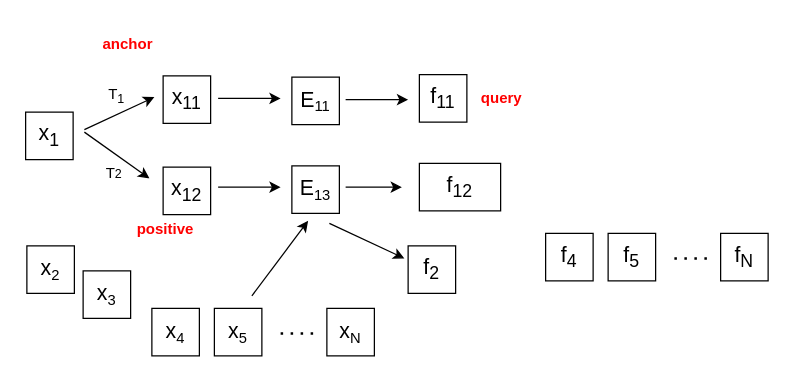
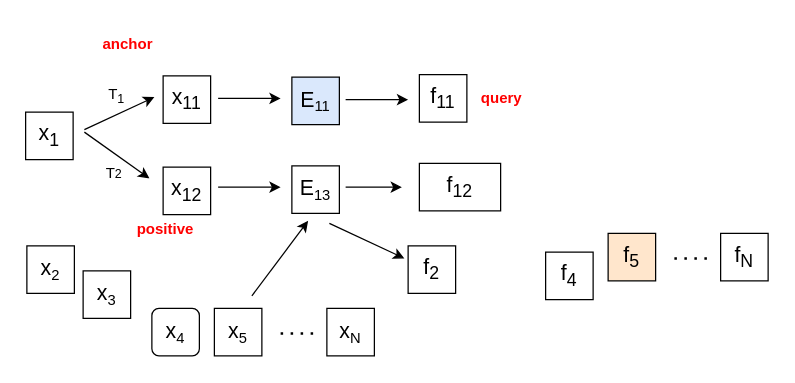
  <mxCell id="0" />
  <mxCell id="1" parent="0" />
  <mxCell id="2" value="&lt;font style=&quot;font-size: 17px;&quot;&gt;x&lt;sub&gt;1&lt;/sub&gt;&lt;/font&gt;" style="whiteSpace=wrap;html=1;aspect=fixed;" vertex="1" parent="1"><mxGeometry x="20" y="89" width="38" height="38" as="geometry" /></mxCell>
  <mxCell id="3" value="&lt;font style=&quot;font-size: 17px;&quot;&gt;x&lt;sub&gt;11&lt;/sub&gt;&lt;/font&gt;" style="whiteSpace=wrap;html=1;aspect=fixed;" vertex="1" parent="1"><mxGeometry x="130" y="60" width="38" height="38" as="geometry" /></mxCell>
  <mxCell id="4" value="&lt;font style=&quot;font-size: 17px;&quot;&gt;x&lt;sub&gt;12&lt;/sub&gt;&lt;/font&gt;" style="whiteSpace=wrap;html=1;aspect=fixed;" vertex="1" parent="1"><mxGeometry x="130" y="133" width="38" height="38" as="geometry" /></mxCell>
  <mxCell id="5" value="" style="endArrow=classic;html=1;rounded=0;" edge="1" parent="1"><mxGeometry width="50" height="50" relative="1" as="geometry"><mxPoint x="67" y="103" as="sourcePoint" /><mxPoint x="123" y="77" as="targetPoint" /></mxGeometry></mxCell>
  <mxCell id="6" value="" style="endArrow=classic;html=1;rounded=0;" edge="1" parent="1"><mxGeometry width="50" height="50" relative="1" as="geometry"><mxPoint x="67" y="105" as="sourcePoint" /><mxPoint x="119" y="142" as="targetPoint" /></mxGeometry></mxCell>
  <mxCell id="7" value="T&lt;sub&gt;1&lt;/sub&gt;" style="text;strokeColor=none;align=center;fillColor=none;html=1;verticalAlign=middle;whiteSpace=wrap;rounded=0;" vertex="1" parent="1"><mxGeometry x="63" y="61" width="60" height="30" as="geometry" /></mxCell>
  <mxCell id="8" value="T&lt;span style=&quot;font-size: 10px;&quot;&gt;2&lt;/span&gt;" style="text;strokeColor=none;align=center;fillColor=none;html=1;verticalAlign=middle;whiteSpace=wrap;rounded=0;" vertex="1" parent="1"><mxGeometry x="61" y="123" width="60" height="30" as="geometry" /></mxCell>
  <mxCell id="9" value="&lt;font color=&quot;#ff0000&quot;&gt;&lt;b&gt;anchor&lt;/b&gt;&lt;/font&gt;" style="text;strokeColor=none;align=center;fillColor=none;html=1;verticalAlign=middle;whiteSpace=wrap;rounded=0;" vertex="1" parent="1"><mxGeometry x="72" y="20" width="60" height="30" as="geometry" /></mxCell>
  <mxCell id="10" value="&lt;font color=&quot;#ff0000&quot;&gt;&lt;b&gt;positive&lt;/b&gt;&lt;/font&gt;" style="text;strokeColor=none;align=center;fillColor=none;html=1;verticalAlign=middle;whiteSpace=wrap;rounded=0;" vertex="1" parent="1"><mxGeometry x="102" y="168" width="60" height="30" as="geometry" /></mxCell>
  <mxCell id="11" value="" style="endArrow=classic;html=1;rounded=0;" edge="1" parent="1"><mxGeometry width="50" height="50" relative="1" as="geometry"><mxPoint x="174" y="78" as="sourcePoint" /><mxPoint x="224" y="78" as="targetPoint" /></mxGeometry></mxCell>
- <mxCell id="12" value="&lt;span style=&quot;font-size: 17px;&quot;&gt;E&lt;/span&gt;&lt;span style=&quot;font-size: 14.167px;&quot;&gt;&lt;sub&gt;11&lt;/sub&gt;&lt;/span&gt;" style="whiteSpace=wrap;html=1;aspect=fixed;" vertex="1" parent="1"><mxGeometry x="233" y="61" width="38" height="38" as="geometry" /></mxCell>
+ <mxCell id="12" value="&lt;span style=&quot;font-size: 17px;&quot;&gt;E&lt;/span&gt;&lt;span style=&quot;font-size: 14.167px;&quot;&gt;&lt;sub&gt;11&lt;/sub&gt;&lt;/span&gt;" style="whiteSpace=wrap;html=1;aspect=fixed;fillColor=#dae8fc;" vertex="1" parent="1"><mxGeometry x="233" y="61" width="38" height="38" as="geometry" /></mxCell>
  <mxCell id="13" value="" style="endArrow=classic;html=1;rounded=0;" edge="1" parent="1"><mxGeometry width="50" height="50" relative="1" as="geometry"><mxPoint x="276" y="79" as="sourcePoint" /><mxPoint x="326" y="79" as="targetPoint" /></mxGeometry></mxCell>
  <mxCell id="14" value="&lt;span style=&quot;font-size: 17px;&quot;&gt;f&lt;sub&gt;11&lt;/sub&gt;&lt;/span&gt;" style="whiteSpace=wrap;html=1;aspect=fixed;" vertex="1" parent="1"><mxGeometry x="335" y="59" width="38" height="38" as="geometry" /></mxCell>
  <mxCell id="15" value="" style="endArrow=classic;html=1;rounded=0;" edge="1" parent="1"><mxGeometry width="50" height="50" relative="1" as="geometry"><mxPoint x="174" y="149" as="sourcePoint" /><mxPoint x="224" y="149" as="targetPoint" /></mxGeometry></mxCell>
  <mxCell id="16" value="&lt;span style=&quot;font-size: 17px;&quot;&gt;E&lt;/span&gt;&lt;span style=&quot;font-size: 14.167px;&quot;&gt;&lt;sub&gt;13&lt;/sub&gt;&lt;/span&gt;" style="whiteSpace=wrap;html=1;aspect=fixed;" vertex="1" parent="1"><mxGeometry x="233" y="132" width="38" height="38" as="geometry" /></mxCell>
  <mxCell id="17" value="" style="endArrow=classic;html=1;rounded=0;" edge="1" parent="1"><mxGeometry width="50" height="50" relative="1" as="geometry"><mxPoint x="276" y="149" as="sourcePoint" /><mxPoint x="321" y="149" as="targetPoint" /></mxGeometry></mxCell>
  <mxCell id="18" value="&lt;span style=&quot;font-size: 17px;&quot;&gt;f&lt;sub&gt;12&lt;/sub&gt;&lt;/span&gt;" style="whiteSpace=wrap;html=1;aspect=fixed;" vertex="1" parent="1"><mxGeometry x="335" y="130" width="65" height="38" as="geometry" /></mxCell>
  <mxCell id="19" value="&lt;font color=&quot;#ff0000&quot;&gt;&lt;b&gt;query&lt;/b&gt;&lt;/font&gt;" style="text;strokeColor=none;align=center;fillColor=none;html=1;verticalAlign=middle;whiteSpace=wrap;rounded=0;" vertex="1" parent="1"><mxGeometry x="371" y="63" width="60" height="30" as="geometry" /></mxCell>
  <mxCell id="20" value="&lt;font style=&quot;font-size: 17px;&quot;&gt;x&lt;/font&gt;&lt;font style=&quot;font-size: 14.167px;&quot;&gt;&lt;sub&gt;2&lt;/sub&gt;&lt;/font&gt;" style="whiteSpace=wrap;html=1;aspect=fixed;" vertex="1" parent="1"><mxGeometry x="21" y="196" width="38" height="38" as="geometry" /></mxCell>
  <mxCell id="21" value="&lt;font style=&quot;font-size: 17px;&quot;&gt;x&lt;/font&gt;&lt;font style=&quot;font-size: 14.167px;&quot;&gt;&lt;sub&gt;N&lt;/sub&gt;&lt;/font&gt;" style="whiteSpace=wrap;html=1;aspect=fixed;" vertex="1" parent="1"><mxGeometry x="261" y="246" width="38" height="38" as="geometry" /></mxCell>
  <mxCell id="22" value="&lt;font style=&quot;font-size: 17px;&quot;&gt;x&lt;/font&gt;&lt;font style=&quot;font-size: 14.167px;&quot;&gt;&lt;sub&gt;3&lt;/sub&gt;&lt;/font&gt;" style="whiteSpace=wrap;html=1;aspect=fixed;" vertex="1" parent="1"><mxGeometry x="66" y="216" width="38" height="38" as="geometry" /></mxCell>
- <mxCell id="23" value="&lt;font style=&quot;font-size: 17px;&quot;&gt;x&lt;/font&gt;&lt;font style=&quot;font-size: 14.167px;&quot;&gt;&lt;sub&gt;4&lt;/sub&gt;&lt;/font&gt;" style="whiteSpace=wrap;html=1;aspect=fixed;" vertex="1" parent="1"><mxGeometry x="121" y="246" width="38" height="38" as="geometry" /></mxCell>
+ <mxCell id="23" value="&lt;font style=&quot;font-size: 17px;&quot;&gt;x&lt;/font&gt;&lt;font style=&quot;font-size: 14.167px;&quot;&gt;&lt;sub&gt;4&lt;/sub&gt;&lt;/font&gt;" style="whiteSpace=wrap;html=1;aspect=fixed;rounded=1;" vertex="1" parent="1"><mxGeometry x="121" y="246" width="38" height="38" as="geometry" /></mxCell>
  <mxCell id="24" value="&lt;font style=&quot;font-size: 17px;&quot;&gt;x&lt;/font&gt;&lt;font style=&quot;font-size: 14.167px;&quot;&gt;&lt;sub&gt;5&lt;/sub&gt;&lt;/font&gt;" style="whiteSpace=wrap;html=1;aspect=fixed;" vertex="1" parent="1"><mxGeometry x="171" y="246" width="38" height="38" as="geometry" /></mxCell>
  <mxCell id="25" value="" style="endArrow=none;dashed=1;html=1;dashPattern=1 3;strokeWidth=2;rounded=0;" edge="1" parent="1"><mxGeometry width="50" height="50" relative="1" as="geometry"><mxPoint x="224" y="266" as="sourcePoint" /><mxPoint x="254" y="266" as="targetPoint" /><Array as="points"><mxPoint x="234" y="266" /></Array></mxGeometry></mxCell>
  <mxCell id="26" value="" style="endArrow=classic;html=1;rounded=0;" edge="1" parent="1"><mxGeometry width="50" height="50" relative="1" as="geometry"><mxPoint x="201" y="236" as="sourcePoint" /><mxPoint x="246" y="176" as="targetPoint" /></mxGeometry></mxCell>
  <mxCell id="27" value="&lt;span style=&quot;font-size: 17px;&quot;&gt;f&lt;sub&gt;2&lt;/sub&gt;&lt;/span&gt;" style="whiteSpace=wrap;html=1;aspect=fixed;" vertex="1" parent="1"><mxGeometry x="326" y="196" width="38" height="38" as="geometry" /></mxCell>
  <mxCell id="28" value="&lt;span style=&quot;font-size: 17px;&quot;&gt;f&lt;sub&gt;N&lt;/sub&gt;&lt;/span&gt;" style="whiteSpace=wrap;html=1;aspect=fixed;" vertex="1" parent="1"><mxGeometry x="576" y="186" width="38" height="38" as="geometry" /></mxCell>
- <mxCell id="29" value="&lt;span style=&quot;font-size: 17px;&quot;&gt;f&lt;sub&gt;4&lt;/sub&gt;&lt;/span&gt;" style="whiteSpace=wrap;html=1;aspect=fixed;" vertex="1" parent="1"><mxGeometry x="436" y="186" width="38" height="38" as="geometry" /></mxCell>
- <mxCell id="30" value="&lt;span style=&quot;font-size: 17px;&quot;&gt;f&lt;sub&gt;5&lt;/sub&gt;&lt;/span&gt;" style="whiteSpace=wrap;html=1;aspect=fixed;" vertex="1" parent="1"><mxGeometry x="486" y="186" width="38" height="38" as="geometry" /></mxCell>
+ <mxCell id="29" value="&lt;span style=&quot;font-size: 17px;&quot;&gt;f&lt;sub&gt;4&lt;/sub&gt;&lt;/span&gt;" style="whiteSpace=wrap;html=1;aspect=fixed;" vertex="1" parent="1"><mxGeometry x="436" y="201" width="38" height="38" as="geometry" /></mxCell>
+ <mxCell id="30" value="&lt;span style=&quot;font-size: 17px;&quot;&gt;f&lt;sub&gt;5&lt;/sub&gt;&lt;/span&gt;" style="whiteSpace=wrap;html=1;aspect=fixed;fillColor=#ffe6cc;" vertex="1" parent="1"><mxGeometry x="486" y="186" width="38" height="38" as="geometry" /></mxCell>
  <mxCell id="31" value="" style="endArrow=none;dashed=1;html=1;dashPattern=1 3;strokeWidth=2;rounded=0;" edge="1" parent="1"><mxGeometry width="50" height="50" relative="1" as="geometry"><mxPoint x="539" y="206" as="sourcePoint" /><mxPoint x="569" y="206" as="targetPoint" /><Array as="points"><mxPoint x="549" y="206" /></Array></mxGeometry></mxCell>
  <mxCell id="32" value="" style="endArrow=classic;html=1;rounded=0;" edge="1" parent="1"><mxGeometry width="50" height="50" relative="1" as="geometry"><mxPoint x="263" y="178" as="sourcePoint" /><mxPoint x="323" y="206" as="targetPoint" /></mxGeometry></mxCell>
